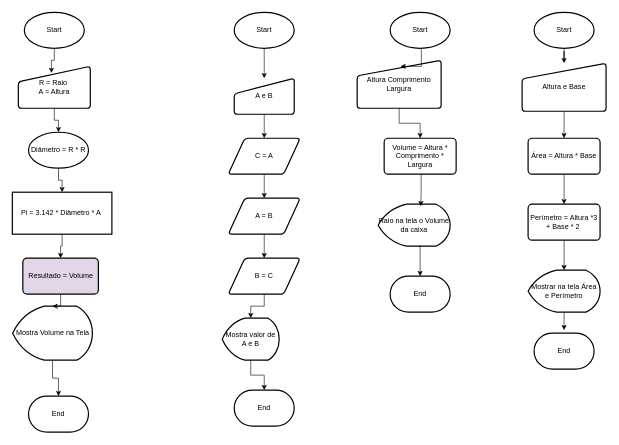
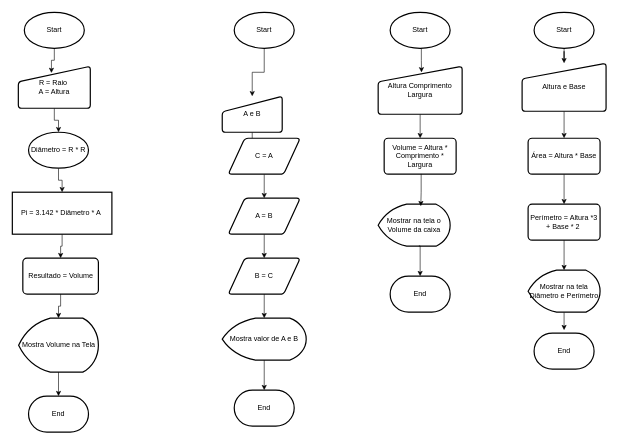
  <mxCell id="0" />
  <mxCell id="1" parent="0" />
  <mxCell id="2" value="Start" style="strokeWidth=2;html=1;shape=mxgraph.flowchart.start_1;whiteSpace=wrap;" parent="1" vertex="1"><mxGeometry x="40" y="20" width="100" height="60" as="geometry" /></mxCell>
  <mxCell id="3" style="edgeStyle=orthogonalEdgeStyle;rounded=0;orthogonalLoop=1;jettySize=auto;html=1;entryX=0.5;entryY=0;entryDx=0;entryDy=0;" parent="1" source="4" target="7" edge="1"><mxGeometry relative="1" as="geometry" /></mxCell>
  <mxCell id="4" value="R = Raio&amp;nbsp;&lt;div&gt;A = Altura&lt;/div&gt;" style="html=1;strokeWidth=2;shape=manualInput;whiteSpace=wrap;rounded=1;size=26;arcSize=11;" parent="1" vertex="1"><mxGeometry x="30" y="110" width="120" height="70" as="geometry" /></mxCell>
  <mxCell id="5" style="edgeStyle=orthogonalEdgeStyle;rounded=0;orthogonalLoop=1;jettySize=auto;html=1;entryX=0.46;entryY=0.16;entryDx=0;entryDy=0;entryPerimeter=0;" parent="1" source="2" target="4" edge="1"><mxGeometry relative="1" as="geometry" /></mxCell>
  <mxCell id="6" style="edgeStyle=orthogonalEdgeStyle;rounded=0;orthogonalLoop=1;jettySize=auto;html=1;entryX=0.5;entryY=0;entryDx=0;entryDy=0;" parent="1" source="7" target="9" edge="1"><mxGeometry relative="1" as="geometry" /></mxCell>
  <mxCell id="7" value="Diâmetro = R * R" style="ellipse;whiteSpace=wrap;html=1;absoluteArcSize=1;arcSize=14;strokeWidth=2;" parent="1" vertex="1"><mxGeometry x="47" y="220" width="100" height="60" as="geometry" /></mxCell>
  <mxCell id="8" style="edgeStyle=orthogonalEdgeStyle;rounded=0;orthogonalLoop=1;jettySize=auto;html=1;entryX=0.5;entryY=0;entryDx=0;entryDy=0;" parent="1" source="9" target="10" edge="1"><mxGeometry relative="1" as="geometry" /></mxCell>
  <mxCell id="9" value="Pi = 3.142 * Diâmetro * A&amp;nbsp;" style="whiteSpace=wrap;html=1;absoluteArcSize=1;arcSize=14;strokeWidth=2;rounded=0;" parent="1" vertex="1"><mxGeometry x="20" y="320" width="166" height="70" as="geometry" /></mxCell>
- <mxCell id="10" value="Resultado = Volume" style="rounded=1;whiteSpace=wrap;html=1;absoluteArcSize=1;arcSize=14;strokeWidth=2;fillColor=#e1d5e7;" parent="1" vertex="1"><mxGeometry x="37.5" y="430" width="126" height="60" as="geometry" /></mxCell>
- <mxCell id="11" value="Mostra Volume na Tela" style="strokeWidth=2;html=1;shape=mxgraph.flowchart.display;whiteSpace=wrap;" parent="1" vertex="1"><mxGeometry x="20.5" y="510" width="133" height="90" as="geometry" /></mxCell>
+ <mxCell id="10" value="Resultado = Volume" style="rounded=1;whiteSpace=wrap;html=1;absoluteArcSize=1;arcSize=14;strokeWidth=2;" parent="1" vertex="1"><mxGeometry x="37.5" y="430" width="126" height="60" as="geometry" /></mxCell>
+ <mxCell id="11" value="Mostra Volume na Tela" style="strokeWidth=2;html=1;shape=mxgraph.flowchart.display;whiteSpace=wrap;" parent="1" vertex="1"><mxGeometry x="30.5" y="530" width="133" height="90" as="geometry" /></mxCell>
  <mxCell id="12" style="edgeStyle=orthogonalEdgeStyle;rounded=0;orthogonalLoop=1;jettySize=auto;html=1;entryX=0.5;entryY=0;entryDx=0;entryDy=0;entryPerimeter=0;" parent="1" source="10" target="11" edge="1"><mxGeometry relative="1" as="geometry" /></mxCell>
  <mxCell id="13" value="End" style="strokeWidth=2;html=1;shape=mxgraph.flowchart.terminator;whiteSpace=wrap;" parent="1" vertex="1"><mxGeometry x="47" y="660" width="100" height="60" as="geometry" /></mxCell>
  <mxCell id="14" style="edgeStyle=orthogonalEdgeStyle;rounded=0;orthogonalLoop=1;jettySize=auto;html=1;entryX=0.5;entryY=0;entryDx=0;entryDy=0;entryPerimeter=0;" parent="1" source="11" target="13" edge="1"><mxGeometry relative="1" as="geometry" /></mxCell>
  <mxCell id="15" style="edgeStyle=orthogonalEdgeStyle;rounded=0;orthogonalLoop=1;jettySize=auto;html=1;" parent="1" source="16" target="18" edge="1"><mxGeometry relative="1" as="geometry" /></mxCell>
  <mxCell id="16" value="Start" style="strokeWidth=2;html=1;shape=mxgraph.flowchart.start_1;whiteSpace=wrap;" parent="1" vertex="1"><mxGeometry x="390" y="20" width="100" height="60" as="geometry" /></mxCell>
  <mxCell id="17" style="edgeStyle=orthogonalEdgeStyle;rounded=0;orthogonalLoop=1;jettySize=auto;html=1;" parent="1" source="18" target="20" edge="1"><mxGeometry relative="1" as="geometry" /></mxCell>
- <mxCell id="18" value="A e B" style="html=1;strokeWidth=2;shape=manualInput;whiteSpace=wrap;rounded=1;size=26;arcSize=11;" parent="1" vertex="1"><mxGeometry x="390" y="130" width="100" height="60" as="geometry" /></mxCell>
+ <mxCell id="18" value="A e B" style="html=1;strokeWidth=2;shape=manualInput;whiteSpace=wrap;rounded=1;size=26;arcSize=11;" parent="1" vertex="1"><mxGeometry x="370" y="160" width="100" height="60" as="geometry" /></mxCell>
  <mxCell id="19" style="edgeStyle=orthogonalEdgeStyle;rounded=0;orthogonalLoop=1;jettySize=auto;html=1;entryX=0.5;entryY=0;entryDx=0;entryDy=0;" parent="1" source="20" target="22" edge="1"><mxGeometry relative="1" as="geometry" /></mxCell>
  <mxCell id="20" value="C = A" style="shape=parallelogram;html=1;strokeWidth=2;perimeter=parallelogramPerimeter;whiteSpace=wrap;rounded=1;arcSize=12;size=0.23;" parent="1" vertex="1"><mxGeometry x="380" y="230" width="120" height="60" as="geometry" /></mxCell>
  <mxCell id="21" style="edgeStyle=orthogonalEdgeStyle;rounded=0;orthogonalLoop=1;jettySize=auto;html=1;" parent="1" source="22" target="23" edge="1"><mxGeometry relative="1" as="geometry" /></mxCell>
  <mxCell id="22" value="A = B" style="shape=parallelogram;html=1;strokeWidth=2;perimeter=parallelogramPerimeter;whiteSpace=wrap;rounded=1;arcSize=12;size=0.23;" parent="1" vertex="1"><mxGeometry x="380" y="330" width="120" height="60" as="geometry" /></mxCell>
  <mxCell id="23" value="B = C" style="shape=parallelogram;html=1;strokeWidth=2;perimeter=parallelogramPerimeter;whiteSpace=wrap;rounded=1;arcSize=12;size=0.23;" parent="1" vertex="1"><mxGeometry x="380" y="430" width="120" height="60" as="geometry" /></mxCell>
- <mxCell id="24" value="Mostra valor de A e B" style="strokeWidth=2;html=1;shape=mxgraph.flowchart.display;whiteSpace=wrap;" parent="1" vertex="1"><mxGeometry x="370" y="530" width="95" height="70" as="geometry" /></mxCell>
+ <mxCell id="24" value="Mostra valor de A e B" style="strokeWidth=2;html=1;shape=mxgraph.flowchart.display;whiteSpace=wrap;" parent="1" vertex="1"><mxGeometry x="370" y="530" width="140" height="70" as="geometry" /></mxCell>
  <mxCell id="25" style="edgeStyle=orthogonalEdgeStyle;rounded=0;orthogonalLoop=1;jettySize=auto;html=1;entryX=0.5;entryY=0;entryDx=0;entryDy=0;entryPerimeter=0;" parent="1" source="23" target="24" edge="1"><mxGeometry relative="1" as="geometry" /></mxCell>
  <mxCell id="26" value="End" style="strokeWidth=2;html=1;shape=mxgraph.flowchart.terminator;whiteSpace=wrap;" parent="1" vertex="1"><mxGeometry x="390" y="650" width="100" height="60" as="geometry" /></mxCell>
  <mxCell id="27" style="edgeStyle=orthogonalEdgeStyle;rounded=0;orthogonalLoop=1;jettySize=auto;html=1;entryX=0.5;entryY=0;entryDx=0;entryDy=0;entryPerimeter=0;" parent="1" source="24" target="26" edge="1"><mxGeometry relative="1" as="geometry" /></mxCell>
  <mxCell id="28" value="Start" style="strokeWidth=2;html=1;shape=mxgraph.flowchart.start_1;whiteSpace=wrap;" parent="1" vertex="1"><mxGeometry x="650" y="20" width="100" height="60" as="geometry" /></mxCell>
  <mxCell id="29" value="" style="edgeStyle=orthogonalEdgeStyle;rounded=0;orthogonalLoop=1;jettySize=auto;html=1;" parent="1" source="30" target="32" edge="1"><mxGeometry relative="1" as="geometry" /></mxCell>
- <mxCell id="30" value="Altura Comprimento Largura" style="html=1;strokeWidth=2;shape=manualInput;whiteSpace=wrap;rounded=1;size=26;arcSize=11;" parent="1" vertex="1"><mxGeometry x="595" y="100" width="140" height="80" as="geometry" /></mxCell>
+ <mxCell id="30" value="Altura Comprimento Largura" style="html=1;strokeWidth=2;shape=manualInput;whiteSpace=wrap;rounded=1;size=26;arcSize=11;" parent="1" vertex="1"><mxGeometry x="630" y="110" width="140" height="80" as="geometry" /></mxCell>
  <mxCell id="31" style="edgeStyle=orthogonalEdgeStyle;rounded=0;orthogonalLoop=1;jettySize=auto;html=1;entryX=0.516;entryY=0.127;entryDx=0;entryDy=0;entryPerimeter=0;" parent="1" source="28" target="30" edge="1"><mxGeometry relative="1" as="geometry"><Array as="points"><mxPoint x="702" y="100" /><mxPoint x="702" y="100" /></Array></mxGeometry></mxCell>
  <mxCell id="32" value="Volume = Altura * Comprimento * Largura" style="whiteSpace=wrap;html=1;strokeWidth=2;rounded=1;arcSize=11;" parent="1" vertex="1"><mxGeometry x="640" y="230" width="120" height="60" as="geometry" /></mxCell>
- <mxCell id="33" value="Raio na tela o Volume da caixa" style="strokeWidth=2;html=1;shape=mxgraph.flowchart.display;whiteSpace=wrap;" parent="1" vertex="1"><mxGeometry x="630" y="340" width="120" height="70" as="geometry" /></mxCell>
+ <mxCell id="33" value="Mostrar na tela o Volume da caixa" style="strokeWidth=2;html=1;shape=mxgraph.flowchart.display;whiteSpace=wrap;" parent="1" vertex="1"><mxGeometry x="630" y="340" width="120" height="70" as="geometry" /></mxCell>
  <mxCell id="34" style="edgeStyle=orthogonalEdgeStyle;rounded=0;orthogonalLoop=1;jettySize=auto;html=1;entryX=0.592;entryY=0.047;entryDx=0;entryDy=0;entryPerimeter=0;exitX=0.514;exitY=0.991;exitDx=0;exitDy=0;exitPerimeter=0;" parent="1" source="32" target="33" edge="1"><mxGeometry relative="1" as="geometry"><Array as="points"><mxPoint x="702" y="320" /><mxPoint x="701" y="320" /></Array></mxGeometry></mxCell>
  <mxCell id="35" value="End" style="strokeWidth=2;html=1;shape=mxgraph.flowchart.terminator;whiteSpace=wrap;" parent="1" vertex="1"><mxGeometry x="650" y="460" width="100" height="60" as="geometry" /></mxCell>
  <mxCell id="36" style="edgeStyle=orthogonalEdgeStyle;rounded=0;orthogonalLoop=1;jettySize=auto;html=1;entryX=0.5;entryY=0;entryDx=0;entryDy=0;entryPerimeter=0;exitX=0.565;exitY=0.993;exitDx=0;exitDy=0;exitPerimeter=0;" parent="1" source="33" target="35" edge="1"><mxGeometry relative="1" as="geometry"><Array as="points"><mxPoint x="700" y="410" /></Array></mxGeometry></mxCell>
  <mxCell id="37" style="edgeStyle=orthogonalEdgeStyle;rounded=0;orthogonalLoop=1;jettySize=auto;html=1;" edge="1" parent="1" source="38" target="40"><mxGeometry relative="1" as="geometry" /></mxCell>
  <mxCell id="38" value="Start" style="strokeWidth=2;html=1;shape=mxgraph.flowchart.start_1;whiteSpace=wrap;" vertex="1" parent="1"><mxGeometry x="890" y="20" width="100" height="60" as="geometry" /></mxCell>
  <mxCell id="39" style="edgeStyle=orthogonalEdgeStyle;rounded=0;orthogonalLoop=1;jettySize=auto;html=1;entryX=0.5;entryY=0;entryDx=0;entryDy=0;" edge="1" parent="1" source="40" target="42"><mxGeometry relative="1" as="geometry" /></mxCell>
  <mxCell id="40" value="Altura e Base" style="html=1;strokeWidth=2;shape=manualInput;whiteSpace=wrap;rounded=1;size=26;arcSize=11;" vertex="1" parent="1"><mxGeometry x="870" y="105" width="140" height="80" as="geometry" /></mxCell>
  <mxCell id="41" style="edgeStyle=orthogonalEdgeStyle;rounded=0;orthogonalLoop=1;jettySize=auto;html=1;entryX=0.5;entryY=0;entryDx=0;entryDy=0;" edge="1" parent="1" source="42" target="43"><mxGeometry relative="1" as="geometry" /></mxCell>
  <mxCell id="42" value="Área = Altura * Base" style="whiteSpace=wrap;html=1;strokeWidth=2;rounded=1;arcSize=11;" vertex="1" parent="1"><mxGeometry x="880" y="230" width="120" height="60" as="geometry" /></mxCell>
  <mxCell id="43" value="Perímetro = Altura *3 + Base * 2&amp;nbsp;" style="whiteSpace=wrap;html=1;strokeWidth=2;rounded=1;arcSize=11;" vertex="1" parent="1"><mxGeometry x="880" y="340" width="120" height="60" as="geometry" /></mxCell>
  <mxCell id="44" style="edgeStyle=orthogonalEdgeStyle;rounded=0;orthogonalLoop=1;jettySize=auto;html=1;" edge="1" parent="1" source="45"><mxGeometry relative="1" as="geometry"><mxPoint x="940" y="550" as="targetPoint" /></mxGeometry></mxCell>
- <mxCell id="45" value="Mostrar na tela Área e Perímetro" style="strokeWidth=2;html=1;shape=mxgraph.flowchart.display;whiteSpace=wrap;" vertex="1" parent="1"><mxGeometry x="880" y="450" width="120" height="70" as="geometry" /></mxCell>
+ <mxCell id="45" value="Mostrar na tela Diâmetro e Perímetro" style="strokeWidth=2;html=1;shape=mxgraph.flowchart.display;whiteSpace=wrap;" vertex="1" parent="1"><mxGeometry x="880" y="450" width="120" height="70" as="geometry" /></mxCell>
  <mxCell id="46" style="edgeStyle=orthogonalEdgeStyle;rounded=0;orthogonalLoop=1;jettySize=auto;html=1;entryX=0.5;entryY=0;entryDx=0;entryDy=0;entryPerimeter=0;" edge="1" parent="1" source="43" target="45"><mxGeometry relative="1" as="geometry" /></mxCell>
  <mxCell id="47" value="End" style="strokeWidth=2;html=1;shape=mxgraph.flowchart.terminator;whiteSpace=wrap;" vertex="1" parent="1"><mxGeometry x="890" y="555" width="100" height="60" as="geometry" /></mxCell>
